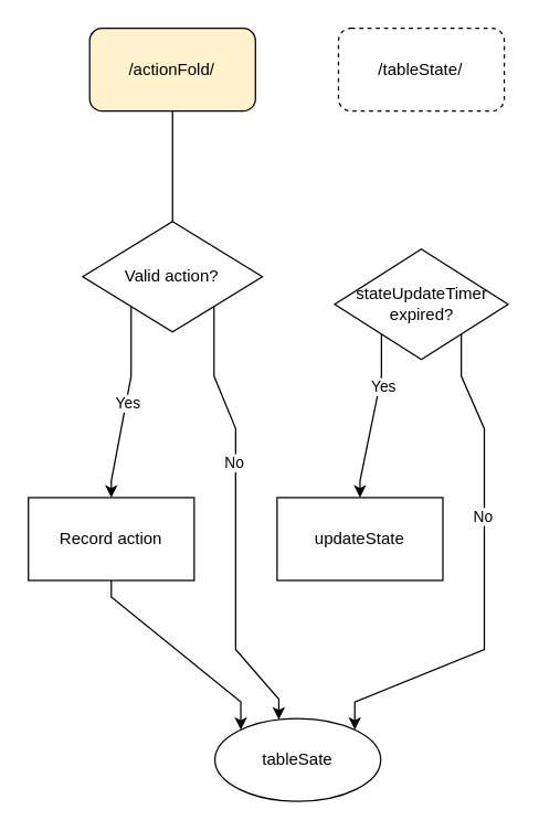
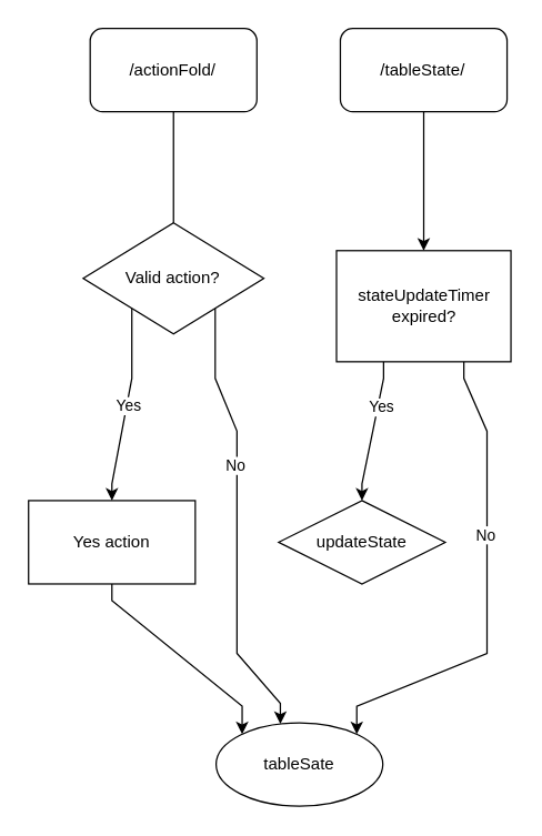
  <mxCell id="0" />
  <mxCell id="1" parent="0" />
- <mxCell id="3" value="/tableState/" style="rounded=1;whiteSpace=wrap;html=1;dashed=1;" vertex="1" parent="1"><mxGeometry x="244.444" width="120" height="60" as="geometry" y="20" /></mxCell>
+ <mxCell id="2" style="edgeStyle=orthogonalEdgeStyle;rounded=0;orthogonalLoop=1;jettySize=auto;html=1;noEdgeStyle=1;orthogonal=1;" edge="1" parent="1" source="3" target="8"><mxGeometry relative="1" as="geometry"><Array as="points"><mxPoint x="304.444" y="92" /><mxPoint x="304.444" y="168" /></Array></mxGeometry></mxCell>
+ <mxCell id="3" value="/tableState/" style="rounded=1;whiteSpace=wrap;html=1;" vertex="1" parent="1"><mxGeometry x="244.444" width="120" height="60" as="geometry" y="20" /></mxCell>
  <mxCell id="4" style="edgeStyle=orthogonalEdgeStyle;rounded=0;orthogonalLoop=1;jettySize=auto;html=1;noEdgeStyle=1;orthogonal=1;" edge="1" parent="1" source="8" target="9"><mxGeometry relative="1" as="geometry"><Array as="points"><mxPoint x="275.554" y="272" /><mxPoint x="260" y="348" /></Array></mxGeometry></mxCell>
  <mxCell id="5" value="Yes" style="edgeLabel;html=1;align=center;verticalAlign=middle;resizable=0;points=[];" vertex="1" connectable="0" parent="4"><mxGeometry x="-0.316" y="-2" relative="1" as="geometry"><mxPoint x="5" y="-2" as="offset" /></mxGeometry></mxCell>
  <mxCell id="6" style="edgeStyle=orthogonalEdgeStyle;rounded=0;orthogonalLoop=1;jettySize=auto;html=1;entryDx=0;entryDy=0;noEdgeStyle=1;orthogonal=1;" edge="1" parent="1" source="8" target="10"><mxGeometry relative="1" as="geometry"><Array as="points"><mxPoint x="333.334" y="272" /><mxPoint x="350" y="310" /><mxPoint x="350" y="470" /><mxPoint x="256.25" y="508" /></Array></mxGeometry></mxCell>
  <mxCell id="7" value="No" style="edgeLabel;html=1;align=center;verticalAlign=middle;resizable=0;points=[];" vertex="1" connectable="0" parent="6"><mxGeometry x="-0.236" y="-2" relative="1" as="geometry"><mxPoint as="offset" /></mxGeometry></mxCell>
- <mxCell id="8" value="stateUpdateTimer expired?" style="rhombus;whiteSpace=wrap;html=1;" vertex="1" parent="1"><mxGeometry x="241.664" y="180" width="125.56" height="80" as="geometry" /></mxCell>
- <mxCell id="9" value="updateState" style="rounded=0;whiteSpace=wrap;html=1;" vertex="1" parent="1"><mxGeometry x="200" y="360" width="120" height="60" as="geometry" /></mxCell>
+ <mxCell id="8" value="stateUpdateTimer expired?" style="whiteSpace=wrap;html=1;rounded=0;" vertex="1" parent="1"><mxGeometry x="241.664" y="180" width="125.56" height="80" as="geometry" /></mxCell>
+ <mxCell id="9" value="updateState" style="rhombus;whiteSpace=wrap;html=1;" vertex="1" parent="1"><mxGeometry x="200" y="360" width="120" height="60" as="geometry" /></mxCell>
  <mxCell id="10" value="tableSate" style="ellipse;whiteSpace=wrap;html=1;" vertex="1" parent="1"><mxGeometry x="155" y="520" width="120" height="60" as="geometry" /></mxCell>
  <mxCell id="11" style="edgeStyle=orthogonalEdgeStyle;rounded=0;orthogonalLoop=1;jettySize=auto;html=1;noEdgeStyle=1;orthogonal=1;" edge="1" parent="1" source="12" target="17"><mxGeometry relative="1" as="geometry"><Array as="points"><mxPoint x="124.341" y="92" /><mxPoint x="124.341" y="168" /></Array></mxGeometry></mxCell>
- <mxCell id="12" value="/actionFold/" style="rounded=1;whiteSpace=wrap;html=1;fillColor=#fff2cc;" vertex="1" parent="1"><mxGeometry x="64.341" width="120" height="60" as="geometry" y="20" /></mxCell>
+ <mxCell id="12" value="/actionFold/" style="rounded=1;whiteSpace=wrap;html=1;" vertex="1" parent="1"><mxGeometry x="64.341" width="120" height="60" as="geometry" y="20" /></mxCell>
  <mxCell id="13" style="edgeStyle=orthogonalEdgeStyle;rounded=0;orthogonalLoop=1;jettySize=auto;html=1;noEdgeStyle=1;orthogonal=1;" edge="1" parent="1" source="17" target="19"><mxGeometry relative="1" as="geometry"><Array as="points"><mxPoint x="94.341" y="272" /><mxPoint x="80" y="348" /></Array></mxGeometry></mxCell>
  <mxCell id="14" value="Yes" style="edgeLabel;html=1;align=center;verticalAlign=middle;resizable=0;points=[];" vertex="1" connectable="0" parent="13"><mxGeometry y="1" relative="1" as="geometry"><mxPoint as="offset" /></mxGeometry></mxCell>
  <mxCell id="15" style="edgeStyle=orthogonalEdgeStyle;rounded=0;orthogonalLoop=1;jettySize=auto;html=1;noEdgeStyle=1;orthogonal=1;" edge="1" parent="1" source="17" target="10"><mxGeometry relative="1" as="geometry"><Array as="points"><mxPoint x="154.341" y="272" /><mxPoint x="170" y="310" /><mxPoint x="170" y="470" /><mxPoint x="201.25" y="506" /></Array></mxGeometry></mxCell>
  <mxCell id="16" value="No" style="edgeLabel;html=1;align=center;verticalAlign=middle;resizable=0;points=[];" vertex="1" connectable="0" parent="15"><mxGeometry x="-0.28" y="4" relative="1" as="geometry"><mxPoint x="-6" y="3" as="offset" /></mxGeometry></mxCell>
  <mxCell id="17" value="Valid action?" style="rhombus;whiteSpace=wrap;html=1;" vertex="1" parent="1"><mxGeometry x="59.341" y="160" width="130" height="80" as="geometry" /></mxCell>
  <mxCell id="18" style="edgeStyle=orthogonalEdgeStyle;rounded=0;orthogonalLoop=1;jettySize=auto;html=1;noEdgeStyle=1;orthogonal=1;" edge="1" parent="1" source="19" target="10"><mxGeometry relative="1" as="geometry"><Array as="points"><mxPoint x="80" y="432" /><mxPoint x="173.75" y="508" /></Array></mxGeometry></mxCell>
- <mxCell id="19" value="Record action" style="rounded=0;whiteSpace=wrap;html=1;" vertex="1" parent="1"><mxGeometry y="360" width="120" height="60" as="geometry" x="20" /></mxCell>
+ <mxCell id="19" value="Yes action" style="rounded=0;whiteSpace=wrap;html=1;" vertex="1" parent="1"><mxGeometry y="360" width="120" height="60" as="geometry" x="20" /></mxCell>
